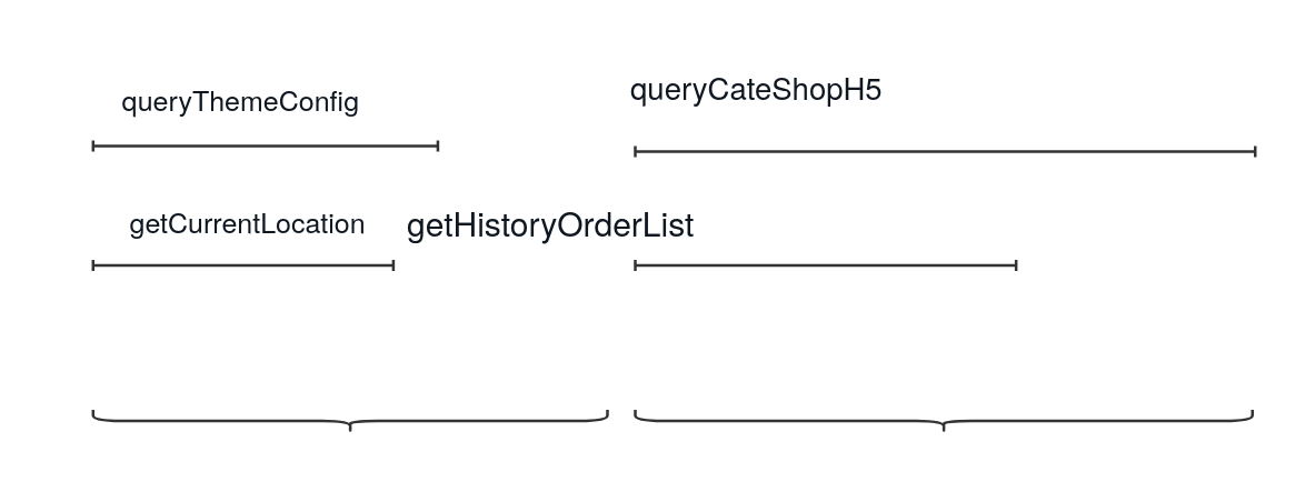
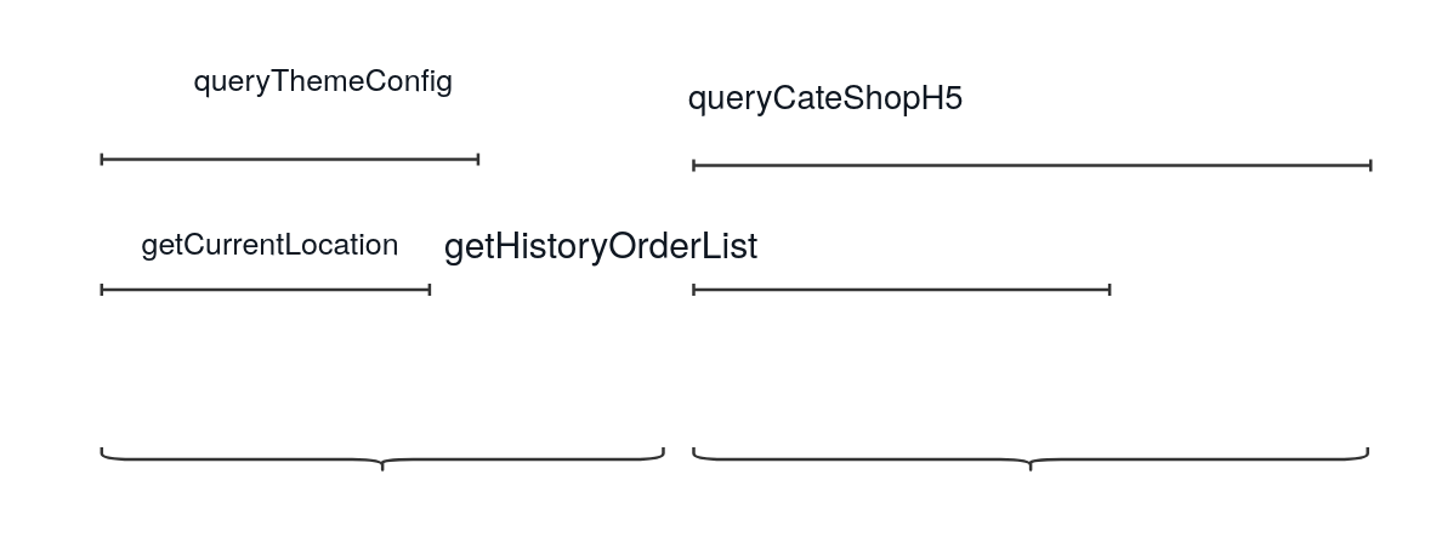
  <mxCell id="0" />
  <mxCell id="1" parent="0" />
  <mxCell id="2" value="" style="shape=curlyBracket;whiteSpace=wrap;html=1;rounded=1;strokeColor=#333333;direction=north;" vertex="1" parent="1"><mxGeometry x="33" y="147" width="185" height="8" as="geometry" /></mxCell>
- <mxCell id="3" value="&lt;p class=&quot;p1&quot; style=&quot;margin: 0px; font-stretch: normal; font-size: 10px; line-height: normal; font-family: &amp;quot;helvetica neue&amp;quot;; color: rgb(15, 23, 33);&quot;&gt;queryThemeConfig&lt;/p&gt;" style="text;html=1;strokeColor=none;fillColor=none;align=center;verticalAlign=middle;whiteSpace=wrap;rounded=0;fontSize=10;" vertex="1" parent="1"><mxGeometry x="20" y="25" width="133" height="20" as="geometry" /></mxCell>
+ <mxCell id="3" value="&lt;p class=&quot;p1&quot; style=&quot;margin: 0px; font-stretch: normal; font-size: 10px; line-height: normal; font-family: &amp;quot;helvetica neue&amp;quot;; color: rgb(15, 23, 33);&quot;&gt;queryThemeConfig&lt;/p&gt;" style="text;html=1;strokeColor=none;fillColor=none;align=center;verticalAlign=middle;whiteSpace=wrap;rounded=0;fontSize=10;" vertex="1" parent="1"><mxGeometry x="40" y="15" width="133" height="20" as="geometry" /></mxCell>
  <mxCell id="4" value="&lt;p class=&quot;p1&quot; style=&quot;margin: 0px ; font-stretch: normal ; font-size: 10px ; line-height: normal ; font-family: &amp;#34;helvetica neue&amp;#34; ; color: rgb(15 , 23 , 33)&quot;&gt;getCurrentLocation&lt;/p&gt;" style="text;html=1;strokeColor=none;fillColor=none;align=center;verticalAlign=middle;whiteSpace=wrap;rounded=0;fontSize=10;" vertex="1" parent="1"><mxGeometry x="69" y="69" width="40" height="20" as="geometry" /></mxCell>
  <mxCell id="5" value="" style="shape=curlyBracket;whiteSpace=wrap;html=1;rounded=1;strokeColor=#333333;direction=north;" vertex="1" parent="1"><mxGeometry x="228" y="147" width="222" height="8" as="geometry" /></mxCell>
  <mxCell id="6" value="&lt;p class=&quot;p1&quot; style=&quot;margin: 0px ; font-stretch: normal ; line-height: normal ; font-family: &amp;#34;helvetica neue&amp;#34; ; color: rgb(15 , 23 , 33)&quot;&gt;&lt;font style=&quot;font-size: 11px&quot;&gt;queryCateShopH5&lt;/font&gt;&lt;/p&gt;" style="text;html=1;strokeColor=none;fillColor=none;align=center;verticalAlign=middle;whiteSpace=wrap;rounded=0;fontSize=10;" vertex="1" parent="1"><mxGeometry x="252" y="20" width="40" height="20" as="geometry" /></mxCell>
  <mxCell id="7" value="" style="shape=crossbar;whiteSpace=wrap;html=1;rounded=1;strokeColor=#333333;" vertex="1" parent="1"><mxGeometry x="228" y="52" width="223" height="4" as="geometry" /></mxCell>
  <mxCell id="8" value="" style="shape=crossbar;whiteSpace=wrap;html=1;rounded=1;strokeColor=#333333;" vertex="1" parent="1"><mxGeometry x="33" y="50" width="124" height="4" as="geometry" /></mxCell>
  <mxCell id="9" value="" style="shape=crossbar;whiteSpace=wrap;html=1;rounded=1;strokeColor=#333333;" vertex="1" parent="1"><mxGeometry x="33" y="93" width="108" height="4" as="geometry" /></mxCell>
  <mxCell id="10" value="&lt;p class=&quot;p1&quot; style=&quot;margin: 0px ; font-stretch: normal ; line-height: normal ; font-family: &amp;#34;helvetica neue&amp;#34; ; color: rgb(15 , 23 , 33)&quot;&gt;&lt;font style=&quot;font-size: 12px&quot;&gt;getHistoryOrderList&lt;/font&gt;&lt;/p&gt;" style="text;html=1;strokeColor=none;fillColor=none;align=center;verticalAlign=middle;whiteSpace=wrap;rounded=0;fontSize=10;" vertex="1" parent="1"><mxGeometry x="178" y="69" width="40" height="20" as="geometry" /></mxCell>
  <mxCell id="11" value="" style="shape=crossbar;whiteSpace=wrap;html=1;rounded=1;strokeColor=#333333;" vertex="1" parent="1"><mxGeometry x="228" y="93" width="137" height="4" as="geometry" /></mxCell>
